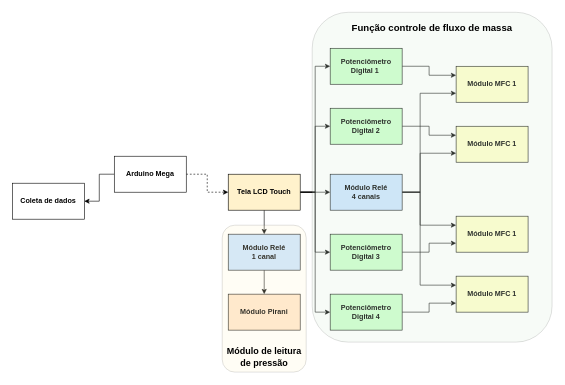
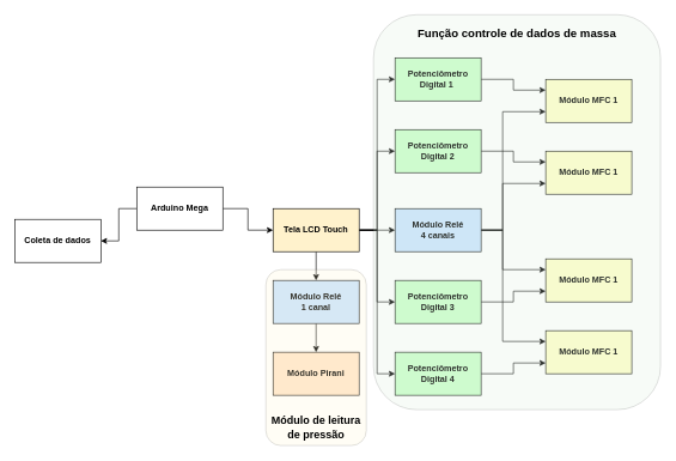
  <mxCell id="0" />
  <mxCell id="1" parent="0" />
- <mxCell id="2" style="edgeStyle=orthogonalEdgeStyle;rounded=0;orthogonalLoop=1;jettySize=auto;html=1;exitX=1;exitY=0.5;exitDx=0;exitDy=0;entryX=0;entryY=0.5;entryDx=0;entryDy=0;labelBackgroundColor=default;fontColor=default;strokeColor=default;dashed=1;" parent="1" source="4" target="11" edge="1"><mxGeometry relative="1" as="geometry" /></mxCell>
+ <mxCell id="2" style="edgeStyle=orthogonalEdgeStyle;rounded=0;orthogonalLoop=1;jettySize=auto;html=1;exitX=1;exitY=0.5;exitDx=0;exitDy=0;entryX=0;entryY=0.5;entryDx=0;entryDy=0;labelBackgroundColor=default;fontColor=default;strokeColor=default;" parent="1" source="4" target="11" edge="1"><mxGeometry relative="1" as="geometry" /></mxCell>
  <mxCell id="3" value="" style="edgeStyle=orthogonalEdgeStyle;rounded=0;orthogonalLoop=1;jettySize=auto;html=1;labelBackgroundColor=default;fontColor=default;strokeColor=default;" parent="1" source="4" target="32" edge="1"><mxGeometry relative="1" as="geometry" /></mxCell>
  <mxCell id="4" value="Arduino Mega" style="rounded=0;whiteSpace=wrap;html=1;fillColor=default;strokeColor=default;fontColor=default;fontStyle=1" parent="1" vertex="1"><mxGeometry x="190" y="260" width="120" height="60" as="geometry" /></mxCell>
  <mxCell id="5" style="edgeStyle=orthogonalEdgeStyle;rounded=0;orthogonalLoop=1;jettySize=auto;html=1;exitX=1;exitY=0.5;exitDx=0;exitDy=0;fontColor=default;entryX=0;entryY=0.5;entryDx=0;entryDy=0;strokeColor=default;labelBackgroundColor=default;" parent="1" source="11" target="16" edge="1"><mxGeometry relative="1" as="geometry"><mxPoint x="530" y="320" as="targetPoint" /></mxGeometry></mxCell>
  <mxCell id="6" style="edgeStyle=orthogonalEdgeStyle;rounded=0;orthogonalLoop=1;jettySize=auto;html=1;exitX=1;exitY=0.5;exitDx=0;exitDy=0;entryX=0;entryY=0.5;entryDx=0;entryDy=0;labelBackgroundColor=default;fontColor=default;strokeColor=default;" parent="1" source="11" target="28" edge="1"><mxGeometry relative="1" as="geometry" /></mxCell>
  <mxCell id="7" style="edgeStyle=orthogonalEdgeStyle;rounded=0;orthogonalLoop=1;jettySize=auto;html=1;exitX=1;exitY=0.5;exitDx=0;exitDy=0;entryX=0;entryY=0.5;entryDx=0;entryDy=0;labelBackgroundColor=default;fontColor=default;strokeColor=default;" parent="1" source="11" target="30" edge="1"><mxGeometry relative="1" as="geometry" /></mxCell>
  <mxCell id="8" style="edgeStyle=orthogonalEdgeStyle;rounded=0;orthogonalLoop=1;jettySize=auto;html=1;exitX=1;exitY=0.5;exitDx=0;exitDy=0;entryX=0;entryY=0.5;entryDx=0;entryDy=0;labelBackgroundColor=default;fontColor=default;strokeColor=default;" parent="1" source="11" target="26" edge="1"><mxGeometry relative="1" as="geometry" /></mxCell>
  <mxCell id="9" style="edgeStyle=orthogonalEdgeStyle;rounded=0;orthogonalLoop=1;jettySize=auto;html=1;exitX=1;exitY=0.5;exitDx=0;exitDy=0;entryX=0;entryY=0.5;entryDx=0;entryDy=0;labelBackgroundColor=default;fontColor=default;strokeColor=default;" parent="1" source="11" target="24" edge="1"><mxGeometry relative="1" as="geometry" /></mxCell>
  <mxCell id="10" style="edgeStyle=orthogonalEdgeStyle;rounded=0;orthogonalLoop=1;jettySize=auto;html=1;exitX=0.5;exitY=1;exitDx=0;exitDy=0;entryX=0.5;entryY=0;entryDx=0;entryDy=0;labelBackgroundColor=default;fontColor=default;strokeColor=default;" parent="1" source="11" target="22" edge="1"><mxGeometry relative="1" as="geometry" /></mxCell>
  <mxCell id="11" value="Tela LCD Touch" style="rounded=0;whiteSpace=wrap;html=1;fillColor=#fff2cc;strokeColor=default;fontColor=default;fontStyle=1;" parent="1" vertex="1"><mxGeometry x="380" y="290" width="120" height="60" as="geometry" /></mxCell>
  <mxCell id="12" style="edgeStyle=orthogonalEdgeStyle;rounded=0;orthogonalLoop=1;jettySize=auto;html=1;exitX=1;exitY=0.5;exitDx=0;exitDy=0;entryX=0;entryY=0.75;entryDx=0;entryDy=0;labelBackgroundColor=default;fontColor=default;strokeColor=default;" parent="1" source="16" target="18" edge="1"><mxGeometry relative="1" as="geometry"><Array as="points"><mxPoint x="700" y="320" /><mxPoint x="700" y="155" /></Array></mxGeometry></mxCell>
  <mxCell id="13" style="edgeStyle=orthogonalEdgeStyle;rounded=0;orthogonalLoop=1;jettySize=auto;html=1;exitX=1;exitY=0.5;exitDx=0;exitDy=0;entryX=0;entryY=0.75;entryDx=0;entryDy=0;labelBackgroundColor=default;fontColor=default;strokeColor=default;" parent="1" source="16" target="17" edge="1"><mxGeometry relative="1" as="geometry"><Array as="points"><mxPoint x="700" y="320" /><mxPoint x="700" y="255" /></Array></mxGeometry></mxCell>
  <mxCell id="14" style="edgeStyle=orthogonalEdgeStyle;rounded=0;orthogonalLoop=1;jettySize=auto;html=1;exitX=1;exitY=0.5;exitDx=0;exitDy=0;entryX=0;entryY=0.25;entryDx=0;entryDy=0;labelBackgroundColor=default;fontColor=default;strokeColor=default;" parent="1" source="16" target="19" edge="1"><mxGeometry relative="1" as="geometry"><Array as="points"><mxPoint x="700" y="320" /><mxPoint x="700" y="375" /></Array></mxGeometry></mxCell>
  <mxCell id="15" style="edgeStyle=orthogonalEdgeStyle;rounded=0;orthogonalLoop=1;jettySize=auto;html=1;exitX=1;exitY=0.5;exitDx=0;exitDy=0;entryX=0;entryY=0.25;entryDx=0;entryDy=0;labelBackgroundColor=default;fontColor=default;strokeColor=default;" parent="1" source="16" target="20" edge="1"><mxGeometry relative="1" as="geometry"><Array as="points"><mxPoint x="700" y="320" /><mxPoint x="700" y="475" /></Array></mxGeometry></mxCell>
  <mxCell id="16" value="Módulo Relé&lt;br&gt;4 canais" style="rounded=0;whiteSpace=wrap;html=1;fillColor=#CCE5FF;strokeColor=default;fontColor=default;fontStyle=1" parent="1" vertex="1"><mxGeometry x="550" y="290" width="120" height="60" as="geometry" /></mxCell>
  <mxCell id="17" value="Módulo MFC 1" style="rounded=0;whiteSpace=wrap;html=1;fillColor=#FFFFCC;strokeColor=default;fontColor=default;fontStyle=1" parent="1" vertex="1"><mxGeometry x="760" y="210" width="120" height="60" as="geometry" /></mxCell>
  <mxCell id="18" value="Módulo MFC 1" style="rounded=0;whiteSpace=wrap;html=1;fillColor=#FFFFCC;strokeColor=default;fontColor=default;fontStyle=1" parent="1" vertex="1"><mxGeometry x="760" y="110" width="120" height="60" as="geometry" /></mxCell>
  <mxCell id="19" value="Módulo MFC 1" style="rounded=0;whiteSpace=wrap;html=1;fillColor=#FFFFCC;strokeColor=default;fontColor=default;fontStyle=1" parent="1" vertex="1"><mxGeometry x="760" y="360" width="120" height="60" as="geometry" /></mxCell>
  <mxCell id="20" value="Módulo MFC 1" style="rounded=0;whiteSpace=wrap;html=1;fillColor=#FFFFCC;strokeColor=default;fontColor=default;fontStyle=1" parent="1" vertex="1"><mxGeometry x="760" y="460" width="120" height="60" as="geometry" /></mxCell>
  <mxCell id="21" value="" style="edgeStyle=orthogonalEdgeStyle;rounded=0;orthogonalLoop=1;jettySize=auto;html=1;labelBackgroundColor=default;fontColor=default;strokeColor=default;" parent="1" source="22" target="31" edge="1"><mxGeometry relative="1" as="geometry" /></mxCell>
  <mxCell id="22" value="Módulo Relé&lt;br&gt;1 canal" style="rounded=0;whiteSpace=wrap;html=1;fillColor=#CCE5FF;strokeColor=default;fontColor=default;fontStyle=1" parent="1" vertex="1"><mxGeometry x="380" y="390" width="120" height="60" as="geometry" /></mxCell>
  <mxCell id="23" style="edgeStyle=orthogonalEdgeStyle;rounded=0;orthogonalLoop=1;jettySize=auto;html=1;exitX=1;exitY=0.5;exitDx=0;exitDy=0;entryX=0;entryY=0.25;entryDx=0;entryDy=0;labelBackgroundColor=default;fontColor=default;strokeColor=default;" parent="1" source="24" target="18" edge="1"><mxGeometry relative="1" as="geometry" /></mxCell>
  <mxCell id="24" value="Potenciômetro&lt;br&gt;Digital 1&amp;nbsp;" style="rounded=0;whiteSpace=wrap;html=1;fillColor=#CCFFCC;strokeColor=default;fontColor=default;fontStyle=1" parent="1" vertex="1"><mxGeometry x="550" y="80" width="120" height="60" as="geometry" /></mxCell>
  <mxCell id="25" style="edgeStyle=orthogonalEdgeStyle;rounded=0;orthogonalLoop=1;jettySize=auto;html=1;exitX=1;exitY=0.5;exitDx=0;exitDy=0;entryX=0;entryY=0.25;entryDx=0;entryDy=0;labelBackgroundColor=default;fontColor=default;strokeColor=default;" parent="1" source="26" target="17" edge="1"><mxGeometry relative="1" as="geometry" /></mxCell>
  <mxCell id="26" value="Potenciômetro&lt;br&gt;Digital 2" style="rounded=0;whiteSpace=wrap;html=1;fillColor=#CCFFCC;strokeColor=default;fontColor=default;fontStyle=1" parent="1" vertex="1"><mxGeometry x="550" y="180" width="120" height="60" as="geometry" /></mxCell>
  <mxCell id="27" style="edgeStyle=orthogonalEdgeStyle;rounded=0;orthogonalLoop=1;jettySize=auto;html=1;exitX=1;exitY=0.5;exitDx=0;exitDy=0;entryX=0;entryY=0.75;entryDx=0;entryDy=0;labelBackgroundColor=default;fontColor=default;strokeColor=default;" parent="1" source="28" target="19" edge="1"><mxGeometry relative="1" as="geometry" /></mxCell>
  <mxCell id="28" value="Potenciômetro&lt;br&gt;Digital 3" style="rounded=0;whiteSpace=wrap;html=1;fillColor=#CCFFCC;strokeColor=default;fontColor=default;fontStyle=1" parent="1" vertex="1"><mxGeometry x="550" y="390" width="120" height="60" as="geometry" /></mxCell>
  <mxCell id="29" style="edgeStyle=orthogonalEdgeStyle;rounded=0;orthogonalLoop=1;jettySize=auto;html=1;exitX=1;exitY=0.5;exitDx=0;exitDy=0;entryX=0;entryY=0.75;entryDx=0;entryDy=0;labelBackgroundColor=default;fontColor=default;strokeColor=default;" parent="1" source="30" target="20" edge="1"><mxGeometry relative="1" as="geometry" /></mxCell>
  <mxCell id="30" value="Potenciômetro&lt;br&gt;Digital 4" style="rounded=0;whiteSpace=wrap;html=1;fillColor=#CCFFCC;strokeColor=default;fontColor=default;fontStyle=1" parent="1" vertex="1"><mxGeometry x="550" y="490" width="120" height="60" as="geometry" /></mxCell>
  <mxCell id="31" value="Módulo Pirani" style="rounded=0;whiteSpace=wrap;html=1;fillColor=#FFE6CC;strokeColor=default;fontColor=default;fontStyle=1" parent="1" vertex="1"><mxGeometry x="380" y="490" width="120" height="60" as="geometry" /></mxCell>
  <mxCell id="32" value="Coleta de dados" style="rounded=0;whiteSpace=wrap;html=1;fontColor=default;strokeColor=default;fillColor=#FFFFFF;fontStyle=1" parent="1" vertex="1"><mxGeometry x="20" y="305" width="120" height="60" as="geometry" /></mxCell>
  <mxCell id="33" value="" style="rounded=1;whiteSpace=wrap;html=1;fillColor=#D5E8D4;strokeColor=default;fontColor=default;opacity=20;labelPosition=center;verticalLabelPosition=top;align=center;verticalAlign=bottom;" vertex="1" parent="1"><mxGeometry x="520" y="20" width="400" height="550" as="geometry" /></mxCell>
- <mxCell id="34" value="Função controle de fluxo de massa" style="text;html=1;strokeColor=none;fillColor=none;align=center;verticalAlign=middle;whiteSpace=wrap;rounded=0;labelBackgroundColor=none;fontColor=default;opacity=20;fontStyle=1;fontSize=16;" vertex="1" parent="1"><mxGeometry x="520" y="30" width="400" height="30" as="geometry" /></mxCell>
+ <mxCell id="34" value="Função controle de dados de massa" style="text;html=1;strokeColor=none;fillColor=none;align=center;verticalAlign=middle;whiteSpace=wrap;rounded=0;labelBackgroundColor=none;fontColor=default;opacity=20;fontStyle=1;fontSize=16;" vertex="1" parent="1"><mxGeometry x="520" y="30" width="400" height="30" as="geometry" /></mxCell>
  <mxCell id="35" value="" style="rounded=1;whiteSpace=wrap;html=1;fillColor=#FFF2CC;strokeColor=default;fontColor=default;opacity=20;labelPosition=center;verticalLabelPosition=top;align=center;verticalAlign=bottom;" vertex="1" parent="1"><mxGeometry x="370" y="375" width="140" height="245" as="geometry" /></mxCell>
  <mxCell id="36" value="&lt;font style=&quot;font-size: 15px&quot;&gt;Módulo de leitura &lt;br&gt;de pressão&lt;/font&gt;" style="text;html=1;strokeColor=none;fillColor=none;align=center;verticalAlign=middle;whiteSpace=wrap;rounded=0;labelBackgroundColor=none;fontColor=default;opacity=20;fontStyle=1;fontSize=16;" vertex="1" parent="1"><mxGeometry x="370" y="580" width="140" height="30" as="geometry" /></mxCell>
